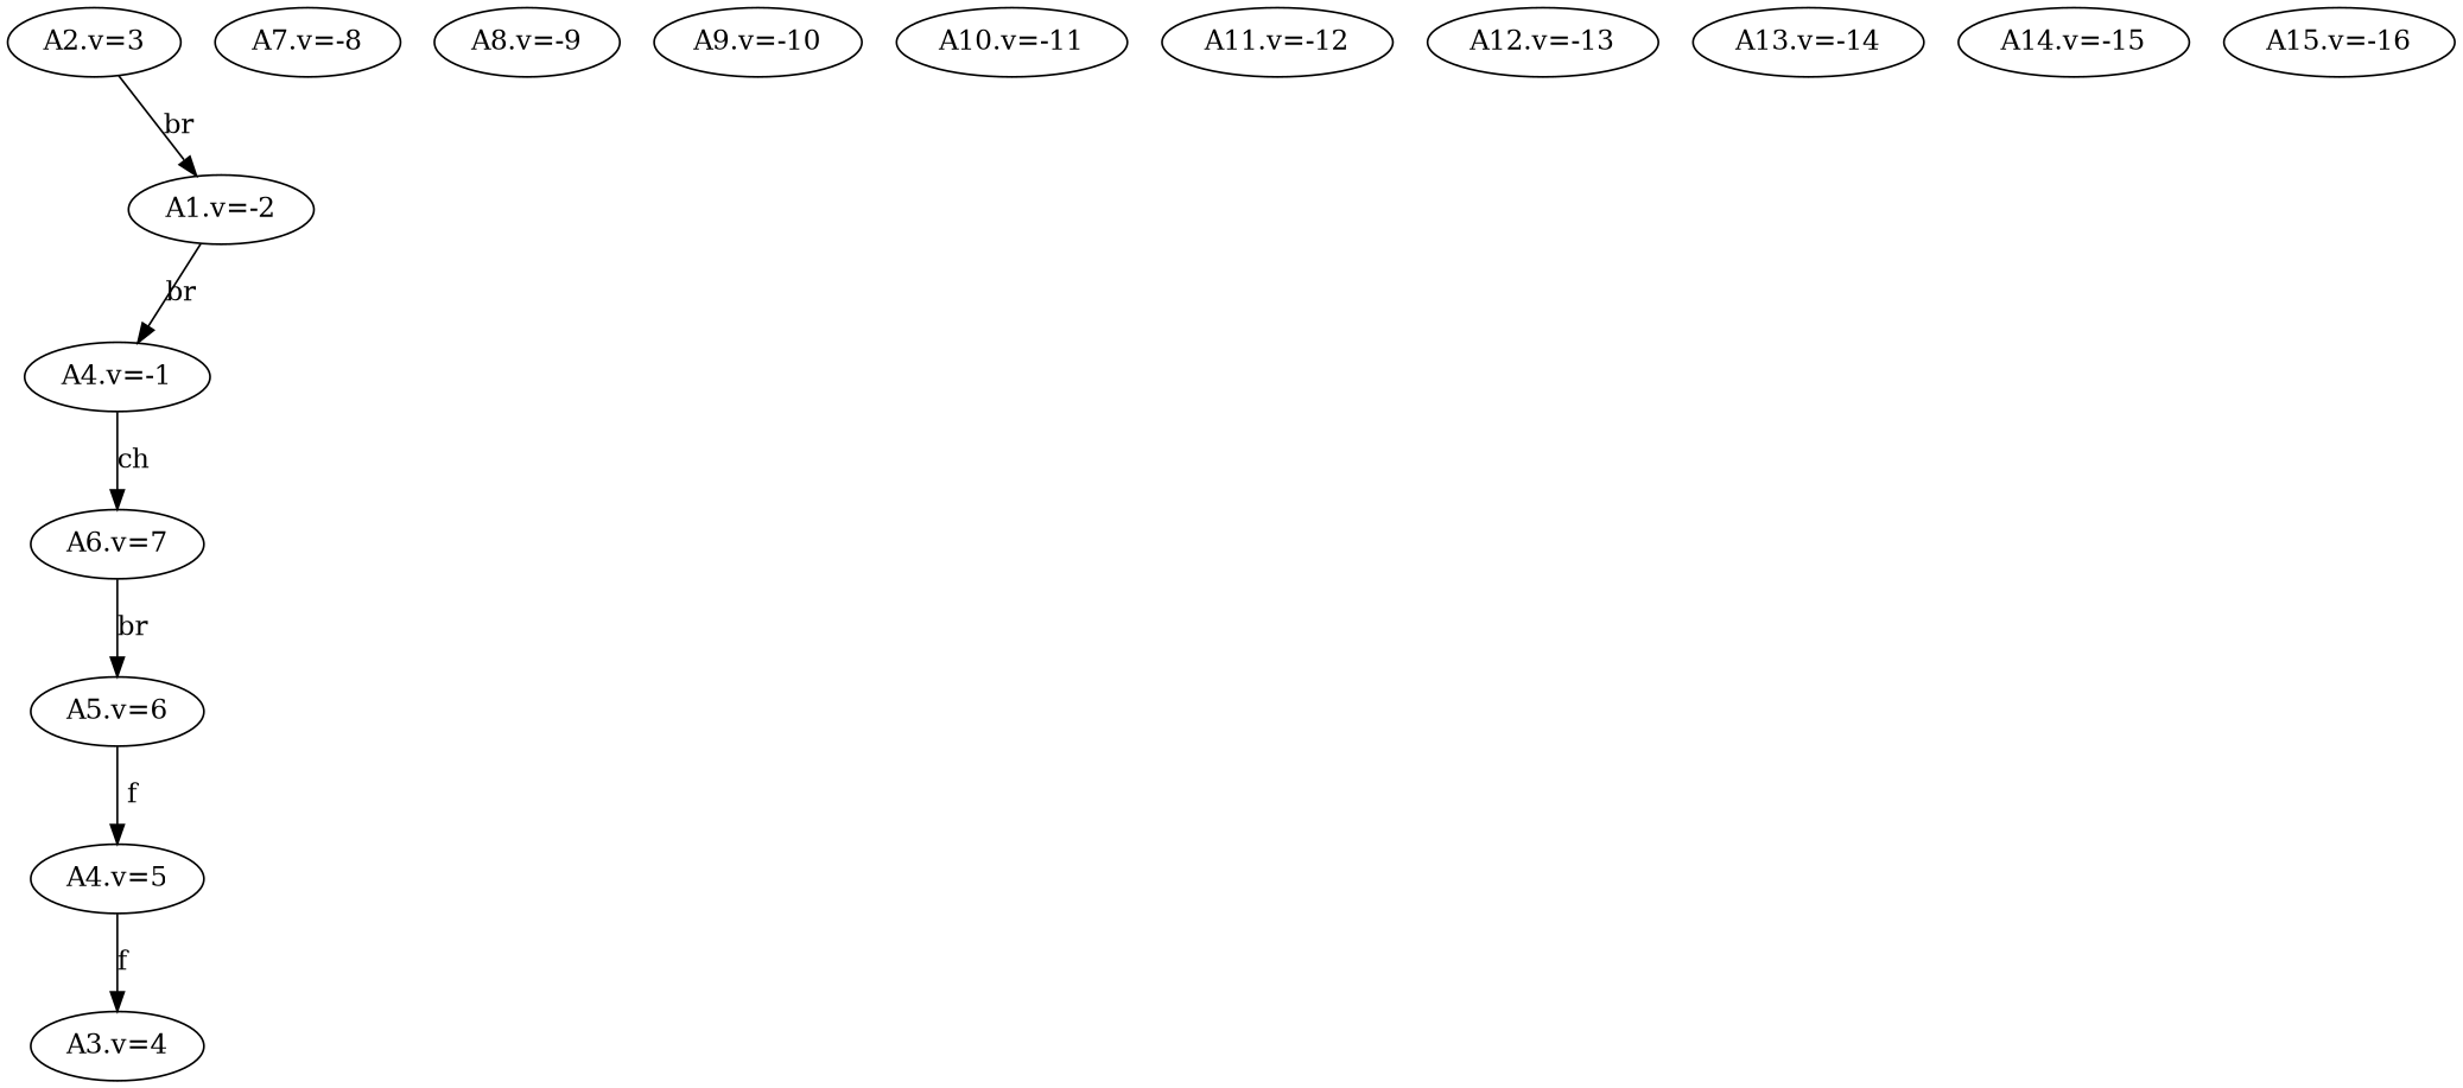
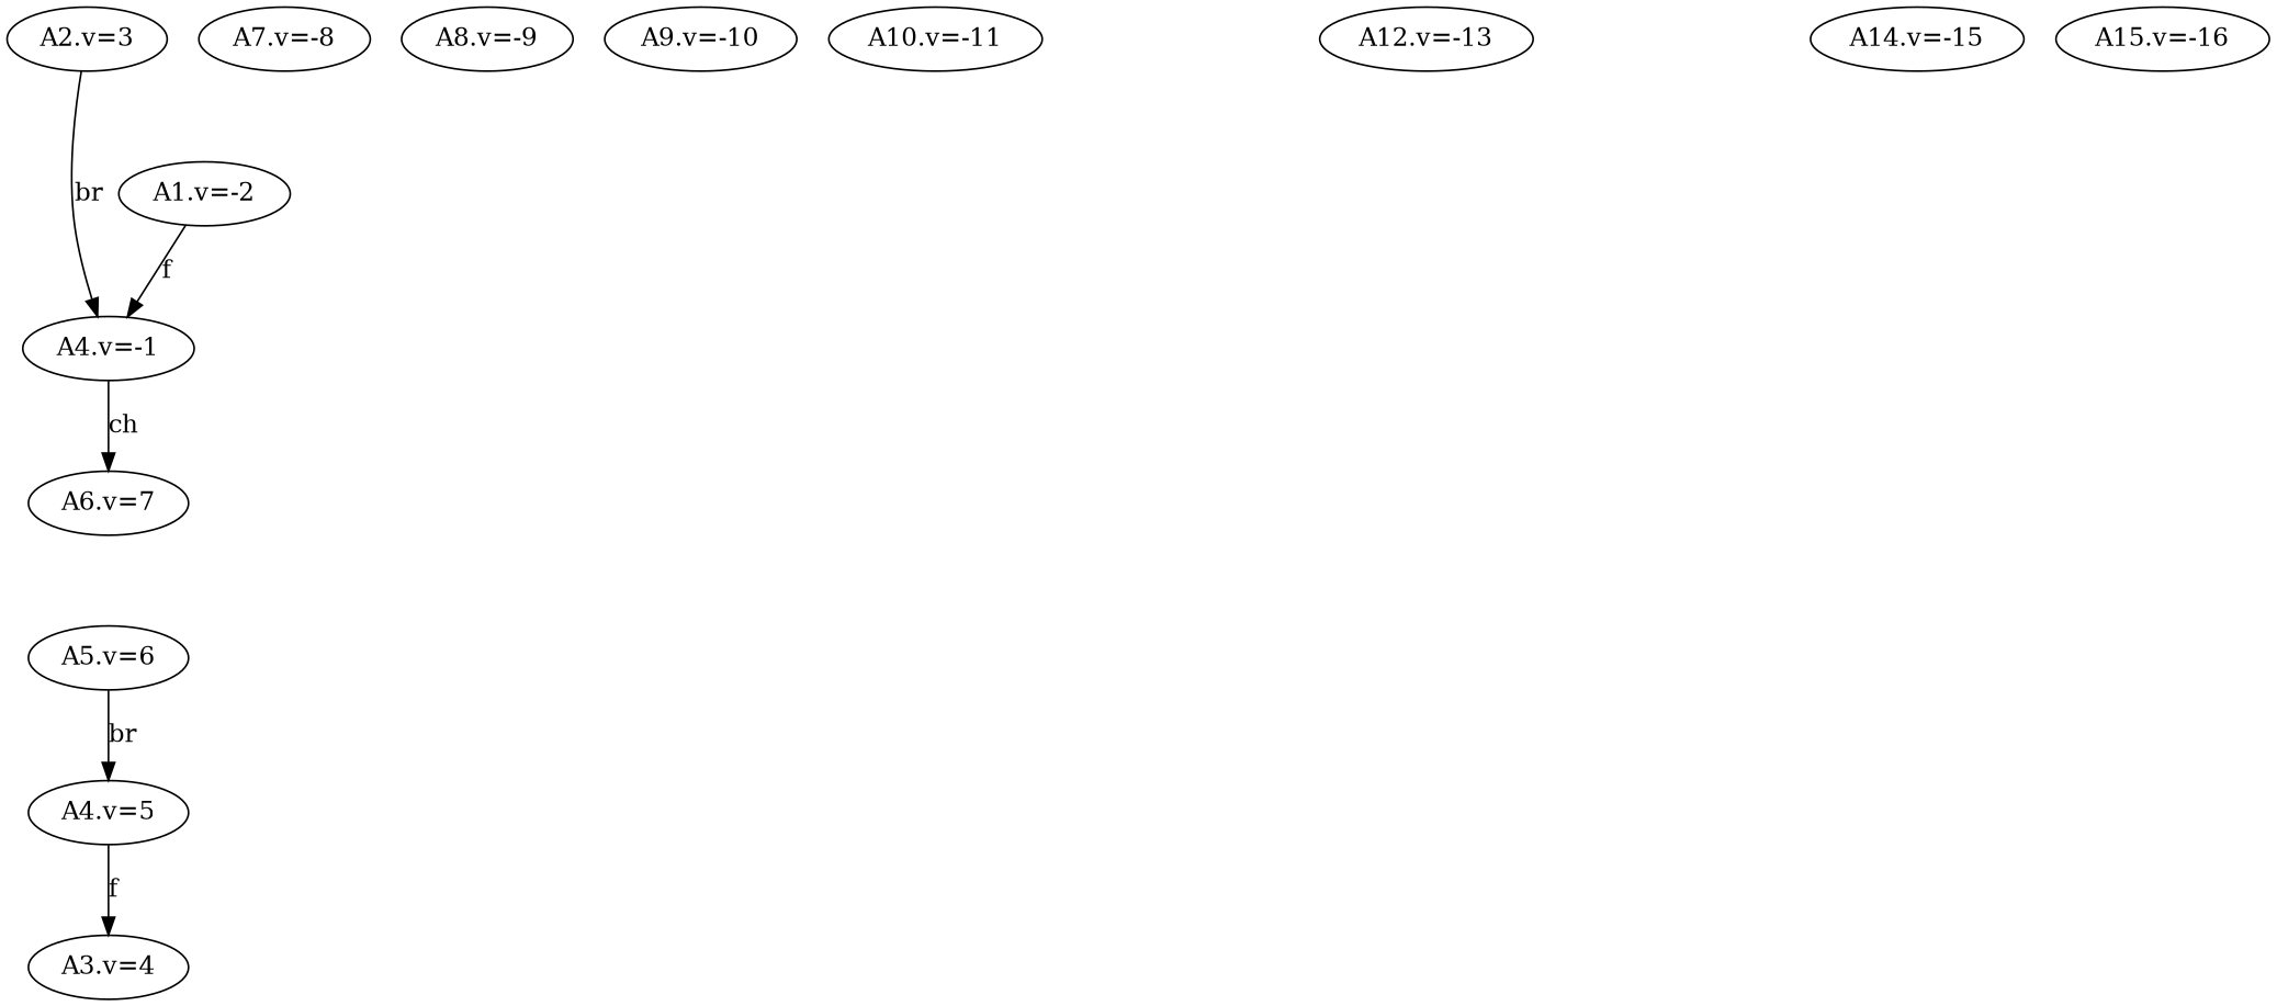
  digraph {
    n1 [label="A4.v=-1"]
    n2 [label="A6.v=7"]
    n3 [label="A5.v=6"]
    n4 [label="A1.v=-2"]
    n5 [label="A2.v=3"]
    n6 [label="A3.v=4"]
    n7 [label="A4.v=5"]
    n8 [label="A7.v=-8"]
    n9 [label="A8.v=-9"]
    n10 [label="A9.v=-10"]
    n11 [label="A10.v=-11"]
-   n12 [label="A11.v=-12"]
    n13 [label="A12.v=-13"]
-   n14 [label="A13.v=-14"]
    n15 [label="A14.v=-15"]
    n16 [label="A15.v=-16"]
    n1 -> n2 [label=ch]
-   n2 -> n3 [label=br]
-   n3 -> n7 [label=f]
-   n4 -> n1 [label=br]
-   n5 -> n4 [label=br]
+   n3 -> n7 [label=br]
+   n4 -> n1 [label=f]
+   n5 -> n1 [label=br]
    n7 -> n6 [label=f]
  }
